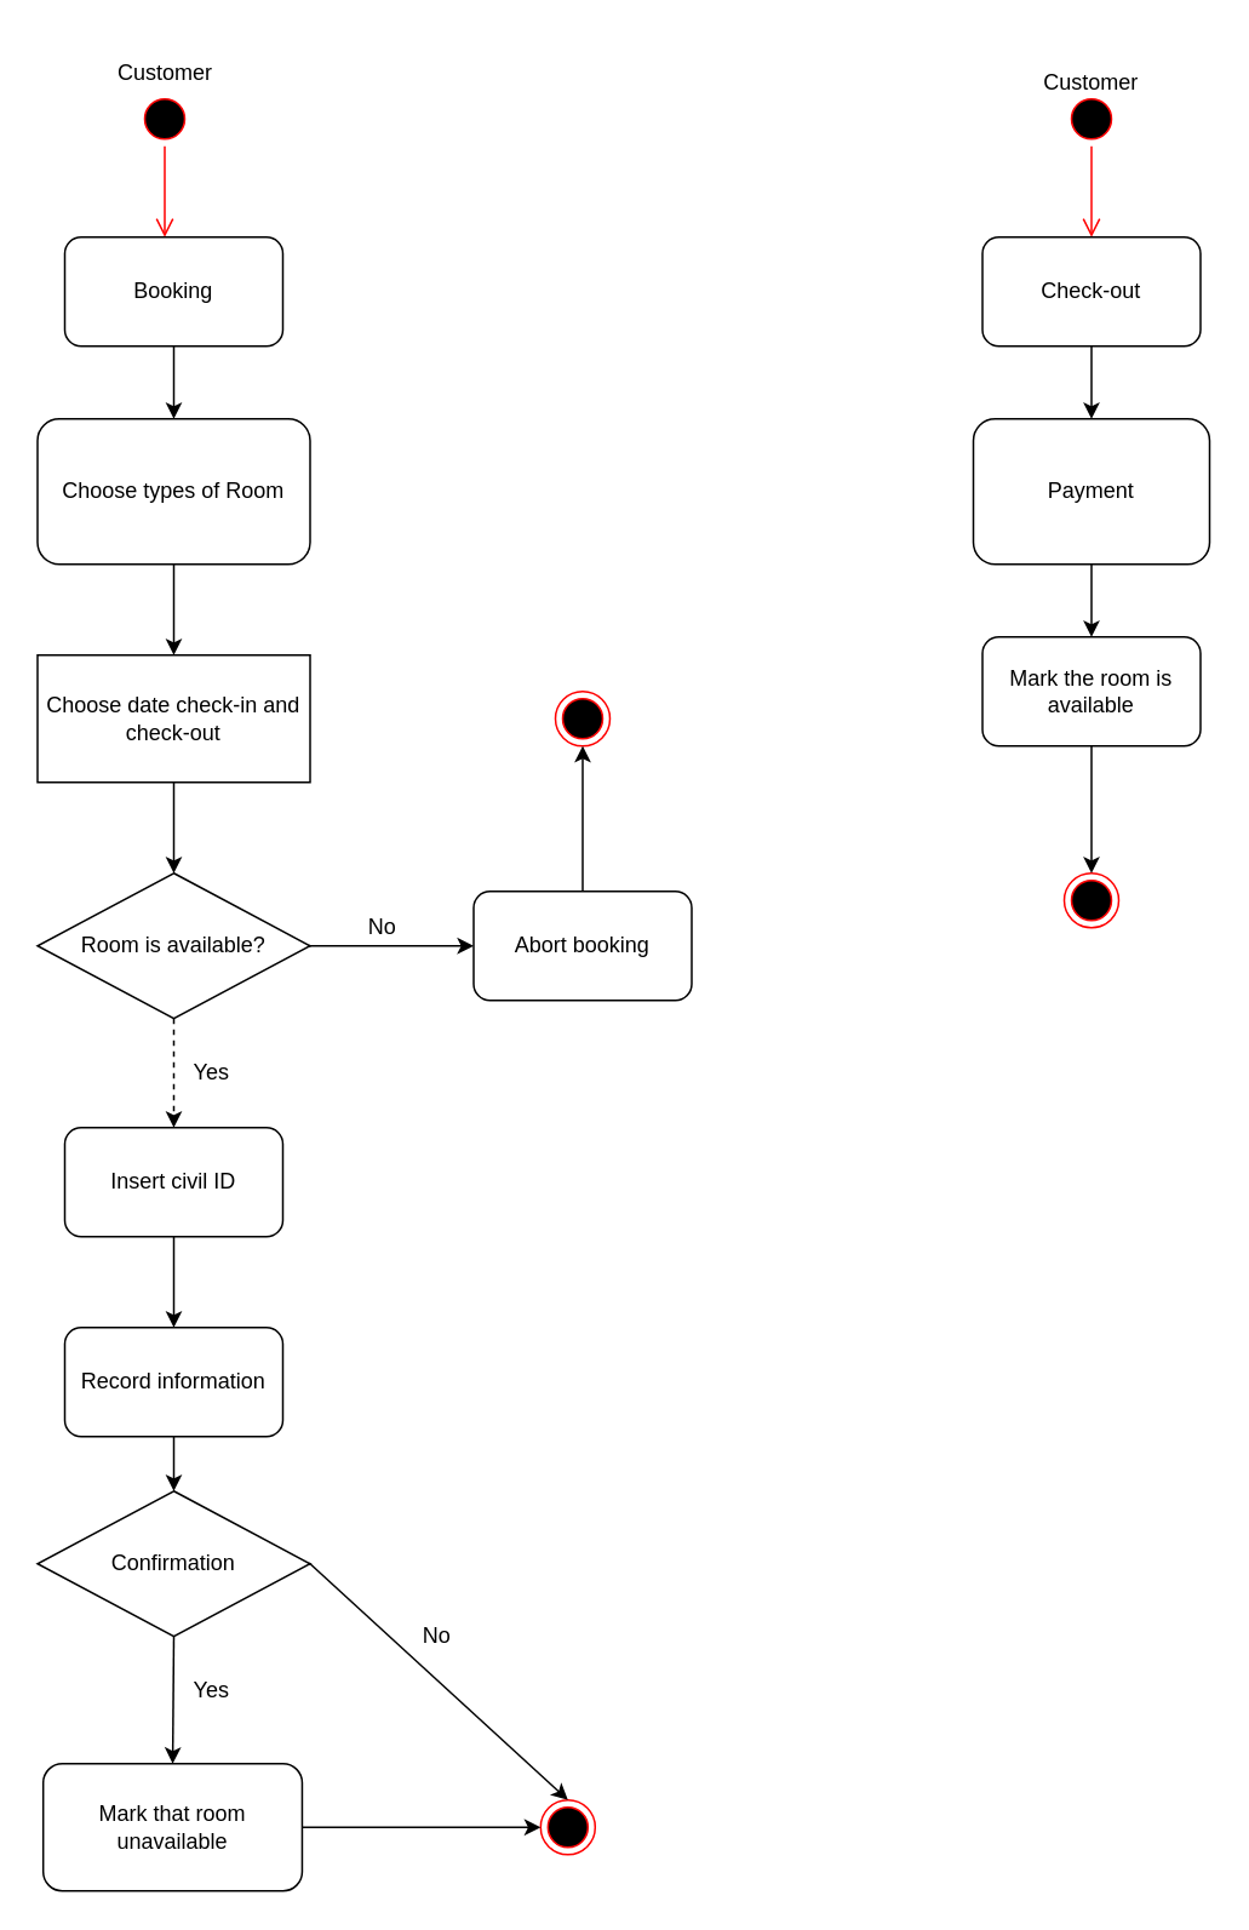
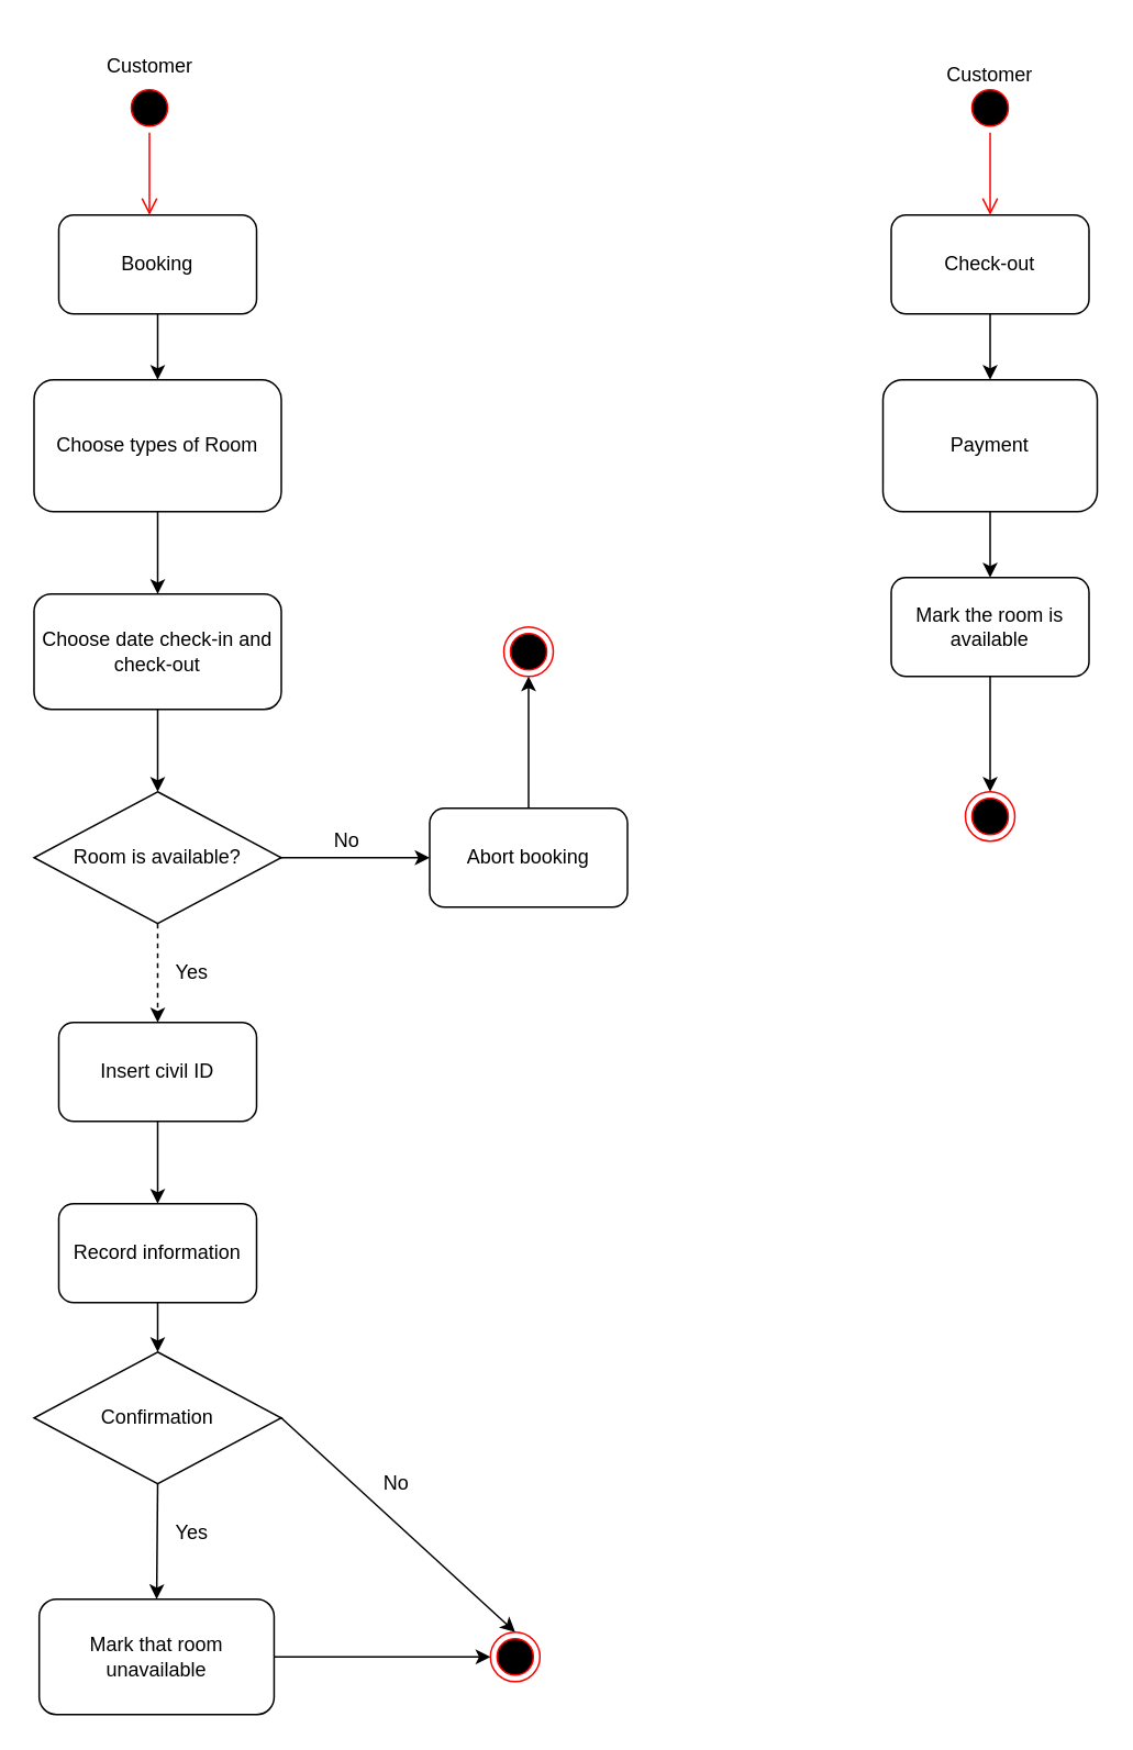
  <mxCell id="0" />
  <mxCell id="1" parent="0" />
  <mxCell id="2" value="" style="ellipse;html=1;shape=startState;fillColor=#000000;strokeColor=#ff0000;" vertex="1" parent="1"><mxGeometry x="75" y="50" width="30" height="30" as="geometry" /></mxCell>
  <mxCell id="3" value="" style="edgeStyle=orthogonalEdgeStyle;html=1;verticalAlign=bottom;endArrow=open;endSize=8;strokeColor=#ff0000;" edge="1" parent="1"><mxGeometry relative="1" as="geometry"><mxPoint x="90" y="130" as="targetPoint" /><mxPoint x="90" y="80" as="sourcePoint" /></mxGeometry></mxCell>
  <mxCell id="4" value="Booking" style="rounded=1;whiteSpace=wrap;html=1;" vertex="1" parent="1"><mxGeometry x="35" y="130" width="120" height="60" as="geometry" /></mxCell>
  <mxCell id="5" value="Customer" style="text;html=1;strokeColor=none;fillColor=none;align=center;verticalAlign=middle;whiteSpace=wrap;rounded=0;" vertex="1" parent="1"><mxGeometry x="43.75" y="20" width="92.5" height="40" as="geometry" /></mxCell>
  <mxCell id="6" value="Choose types of Room" style="rounded=1;whiteSpace=wrap;html=1;" vertex="1" parent="1"><mxGeometry x="20" y="230" width="150" height="80" as="geometry" /></mxCell>
  <mxCell id="7" value="" style="endArrow=classic;html=1;exitX=0.5;exitY=1;exitDx=0;exitDy=0;entryX=0.5;entryY=0;entryDx=0;entryDy=0;" edge="1" parent="1" source="4" target="6"><mxGeometry width="50" height="50" relative="1" as="geometry"><mxPoint x="105" y="280" as="sourcePoint" /><mxPoint x="155" y="230" as="targetPoint" /></mxGeometry></mxCell>
  <mxCell id="8" value="Abort booking" style="rounded=1;whiteSpace=wrap;html=1;" vertex="1" parent="1"><mxGeometry x="260" y="490" width="120" height="60" as="geometry" /></mxCell>
  <mxCell id="9" value="Room is available?" style="rhombus;whiteSpace=wrap;html=1;" vertex="1" parent="1"><mxGeometry x="20" y="480" width="150" height="80" as="geometry" /></mxCell>
  <mxCell id="10" value="" style="endArrow=classic;html=1;entryX=0;entryY=0.5;entryDx=0;entryDy=0;exitX=1;exitY=0.5;exitDx=0;exitDy=0;" edge="1" parent="1" source="9" target="8"><mxGeometry width="50" height="50" relative="1" as="geometry"><mxPoint x="105" y="280" as="sourcePoint" /><mxPoint x="155" y="230" as="targetPoint" /></mxGeometry></mxCell>
  <mxCell id="11" value="No" style="text;html=1;strokeColor=none;fillColor=none;align=center;verticalAlign=middle;whiteSpace=wrap;rounded=0;" vertex="1" parent="1"><mxGeometry x="190" y="500" width="40" height="20" as="geometry" /></mxCell>
  <mxCell id="12" value="" style="ellipse;html=1;shape=endState;fillColor=#000000;strokeColor=#ff0000;" vertex="1" parent="1"><mxGeometry x="305" y="380" width="30" height="30" as="geometry" /></mxCell>
  <mxCell id="13" value="" style="endArrow=classic;html=1;entryX=0.5;entryY=1;entryDx=0;entryDy=0;exitX=0.5;exitY=0;exitDx=0;exitDy=0;" edge="1" parent="1" source="8" target="12"><mxGeometry width="50" height="50" relative="1" as="geometry"><mxPoint x="105" y="360" as="sourcePoint" /><mxPoint x="155" y="310" as="targetPoint" /></mxGeometry></mxCell>
- <mxCell id="14" value="Choose date check-in and check-out" style="whiteSpace=wrap;html=1;rounded=0;" vertex="1" parent="1"><mxGeometry x="20" y="360" width="150" height="70" as="geometry" /></mxCell>
+ <mxCell id="14" value="Choose date check-in and check-out" style="rounded=1;whiteSpace=wrap;html=1;" vertex="1" parent="1"><mxGeometry x="20" y="360" width="150" height="70" as="geometry" /></mxCell>
  <mxCell id="15" value="Yes" style="text;html=1;strokeColor=none;fillColor=none;align=center;verticalAlign=middle;whiteSpace=wrap;rounded=0;" vertex="1" parent="1"><mxGeometry x="96.25" y="580" width="40" height="20" as="geometry" /></mxCell>
  <mxCell id="16" value="" style="endArrow=classic;html=1;exitX=0.5;exitY=1;exitDx=0;exitDy=0;entryX=0.5;entryY=0;entryDx=0;entryDy=0;" edge="1" parent="1" source="14" target="9"><mxGeometry width="50" height="50" relative="1" as="geometry"><mxPoint x="120" y="480" as="sourcePoint" /><mxPoint x="170" y="430" as="targetPoint" /></mxGeometry></mxCell>
  <mxCell id="17" value="" style="endArrow=classic;html=1;exitX=0.5;exitY=1;exitDx=0;exitDy=0;entryX=0.5;entryY=0;entryDx=0;entryDy=0;dashed=1;" edge="1" parent="1" source="9" target="18"><mxGeometry width="50" height="50" relative="1" as="geometry"><mxPoint x="120" y="620" as="sourcePoint" /><mxPoint x="95" y="610" as="targetPoint" /></mxGeometry></mxCell>
  <mxCell id="18" value="Insert civil ID" style="rounded=1;whiteSpace=wrap;html=1;" vertex="1" parent="1"><mxGeometry x="35" y="620" width="120" height="60" as="geometry" /></mxCell>
  <mxCell id="19" value="" style="endArrow=classic;html=1;exitX=0.5;exitY=1;exitDx=0;exitDy=0;" edge="1" parent="1" source="6" target="14"><mxGeometry width="50" height="50" relative="1" as="geometry"><mxPoint x="120" y="480" as="sourcePoint" /><mxPoint x="170" y="430" as="targetPoint" /></mxGeometry></mxCell>
  <mxCell id="20" value="Record information" style="rounded=1;whiteSpace=wrap;html=1;" vertex="1" parent="1"><mxGeometry x="35" y="730" width="120" height="60" as="geometry" /></mxCell>
  <mxCell id="21" value="Mark that room unavailable" style="rounded=1;whiteSpace=wrap;html=1;" vertex="1" parent="1"><mxGeometry x="23.13" y="970" width="142.5" height="70" as="geometry" /></mxCell>
  <mxCell id="22" value="" style="endArrow=classic;html=1;exitX=0.5;exitY=1;exitDx=0;exitDy=0;" edge="1" parent="1" source="18" target="20"><mxGeometry width="50" height="50" relative="1" as="geometry"><mxPoint x="120" y="830" as="sourcePoint" /><mxPoint x="170" y="780" as="targetPoint" /></mxGeometry></mxCell>
  <mxCell id="23" value="" style="endArrow=classic;html=1;exitX=0.5;exitY=1;exitDx=0;exitDy=0;entryX=0.5;entryY=0;entryDx=0;entryDy=0;" edge="1" parent="1" source="20" target="27"><mxGeometry width="50" height="50" relative="1" as="geometry"><mxPoint x="120" y="750" as="sourcePoint" /><mxPoint x="95" y="830" as="targetPoint" /></mxGeometry></mxCell>
  <mxCell id="24" value="" style="ellipse;html=1;shape=endState;fillColor=#000000;strokeColor=#ff0000;" vertex="1" parent="1"><mxGeometry x="296.88" y="990" width="30" height="30" as="geometry" /></mxCell>
  <mxCell id="25" value="" style="endArrow=classic;html=1;exitX=1;exitY=0.5;exitDx=0;exitDy=0;entryX=0;entryY=0.5;entryDx=0;entryDy=0;" edge="1" parent="1" source="21" target="24"><mxGeometry width="50" height="50" relative="1" as="geometry"><mxPoint x="146.88" y="910" as="sourcePoint" /><mxPoint x="196.88" y="860" as="targetPoint" /></mxGeometry></mxCell>
  <mxCell id="26" value="" style="endArrow=classic;html=1;exitX=0.5;exitY=1;exitDx=0;exitDy=0;entryX=0.5;entryY=0;entryDx=0;entryDy=0;" edge="1" parent="1" source="27" target="21"><mxGeometry width="50" height="50" relative="1" as="geometry"><mxPoint x="95" y="890" as="sourcePoint" /><mxPoint x="190" y="840" as="targetPoint" /></mxGeometry></mxCell>
  <mxCell id="27" value="Confirmation" style="rhombus;whiteSpace=wrap;html=1;" vertex="1" parent="1"><mxGeometry x="20" y="820" width="150" height="80" as="geometry" /></mxCell>
  <mxCell id="28" value="Yes" style="text;html=1;strokeColor=none;fillColor=none;align=center;verticalAlign=middle;whiteSpace=wrap;rounded=0;" vertex="1" parent="1"><mxGeometry x="96.25" y="920" width="40" height="20" as="geometry" /></mxCell>
  <mxCell id="29" value="No" style="text;html=1;strokeColor=none;fillColor=none;align=center;verticalAlign=middle;whiteSpace=wrap;rounded=0;" vertex="1" parent="1"><mxGeometry x="220" y="890" width="40" height="20" as="geometry" /></mxCell>
  <mxCell id="30" value="" style="endArrow=classic;html=1;exitX=1;exitY=0.5;exitDx=0;exitDy=0;entryX=0.5;entryY=0;entryDx=0;entryDy=0;" edge="1" parent="1" source="27" target="24"><mxGeometry width="50" height="50" relative="1" as="geometry"><mxPoint x="180" y="840" as="sourcePoint" /><mxPoint x="230" y="790" as="targetPoint" /></mxGeometry></mxCell>
  <mxCell id="31" value="" style="ellipse;html=1;shape=startState;fillColor=#000000;strokeColor=#ff0000;" vertex="1" parent="1"><mxGeometry x="585" y="50" width="30" height="30" as="geometry" /></mxCell>
  <mxCell id="32" value="" style="edgeStyle=orthogonalEdgeStyle;html=1;verticalAlign=bottom;endArrow=open;endSize=8;strokeColor=#ff0000;" edge="1" source="31" parent="1"><mxGeometry relative="1" as="geometry"><mxPoint x="600" y="130" as="targetPoint" /></mxGeometry></mxCell>
  <mxCell id="33" value="Check-out" style="rounded=1;whiteSpace=wrap;html=1;" vertex="1" parent="1"><mxGeometry x="540" y="130" width="120" height="60" as="geometry" /></mxCell>
  <mxCell id="34" value="Payment" style="rounded=1;whiteSpace=wrap;html=1;" vertex="1" parent="1"><mxGeometry x="535" y="230" width="130" height="80" as="geometry" /></mxCell>
  <mxCell id="35" value="Customer" style="text;html=1;strokeColor=none;fillColor=none;align=center;verticalAlign=middle;whiteSpace=wrap;rounded=0;" vertex="1" parent="1"><mxGeometry x="555" y="30" width="90" height="30" as="geometry" /></mxCell>
  <mxCell id="36" value="" style="endArrow=classic;html=1;exitX=0.5;exitY=1;exitDx=0;exitDy=0;entryX=0.5;entryY=0;entryDx=0;entryDy=0;" edge="1" parent="1" source="33" target="34"><mxGeometry width="50" height="50" relative="1" as="geometry"><mxPoint x="390" y="210" as="sourcePoint" /><mxPoint x="440" y="160" as="targetPoint" /></mxGeometry></mxCell>
  <mxCell id="37" value="Mark the room is available" style="rounded=1;whiteSpace=wrap;html=1;" vertex="1" parent="1"><mxGeometry x="540" y="350" width="120" height="60" as="geometry" /></mxCell>
  <mxCell id="38" value="" style="endArrow=classic;html=1;exitX=0.5;exitY=1;exitDx=0;exitDy=0;entryX=0.5;entryY=0;entryDx=0;entryDy=0;" edge="1" parent="1" source="34" target="37"><mxGeometry width="50" height="50" relative="1" as="geometry"><mxPoint x="390" y="380" as="sourcePoint" /><mxPoint x="440" y="330" as="targetPoint" /></mxGeometry></mxCell>
  <mxCell id="39" value="" style="ellipse;html=1;shape=endState;fillColor=#000000;strokeColor=#ff0000;" vertex="1" parent="1"><mxGeometry x="585" y="480" width="30" height="30" as="geometry" /></mxCell>
  <mxCell id="40" value="" style="endArrow=classic;html=1;entryX=0.5;entryY=0;entryDx=0;entryDy=0;exitX=0.5;exitY=1;exitDx=0;exitDy=0;" edge="1" parent="1" source="37" target="39"><mxGeometry width="50" height="50" relative="1" as="geometry"><mxPoint x="390" y="300" as="sourcePoint" /><mxPoint x="440" y="250" as="targetPoint" /></mxGeometry></mxCell>
